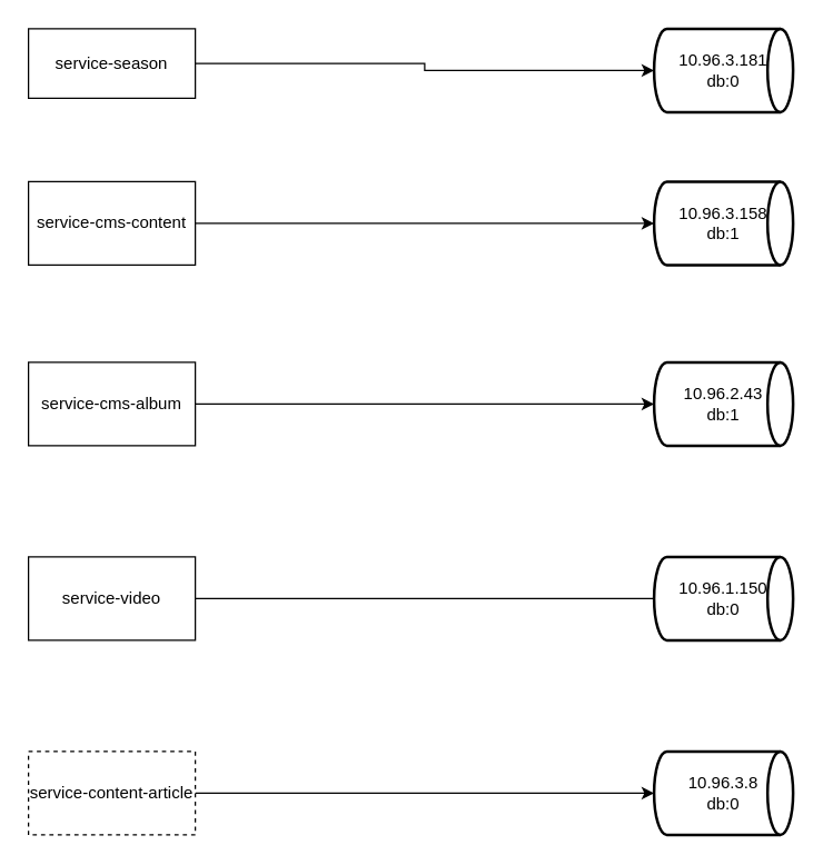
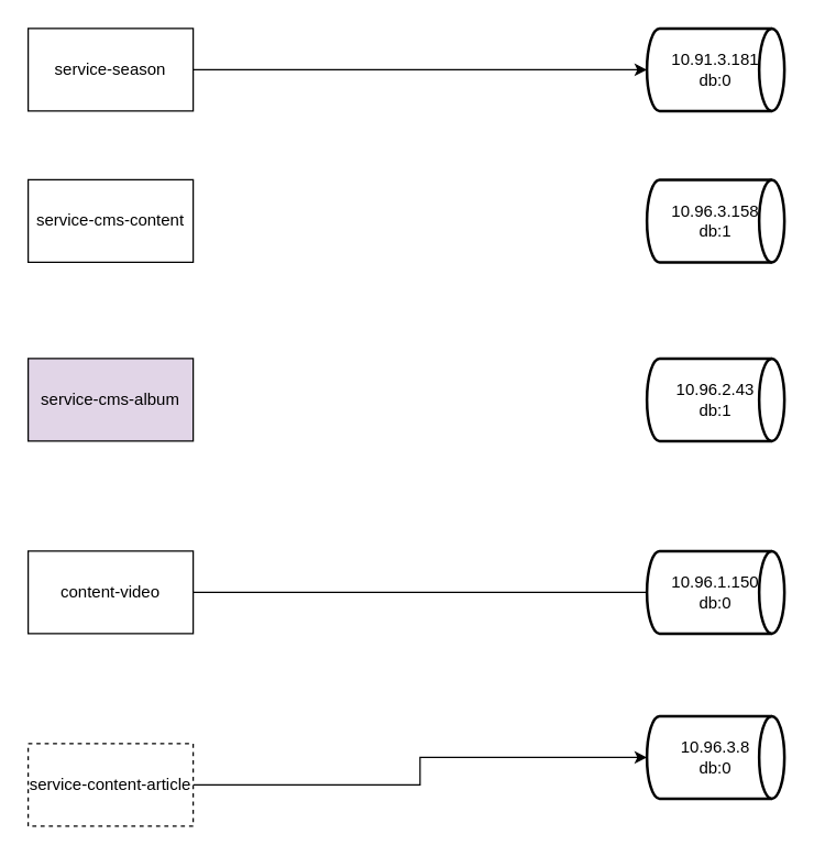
  <mxCell id="0" />
  <mxCell id="1" parent="0" />
- <mxCell id="2" value="10.96.3.181&lt;br&gt;db:0" style="strokeWidth=2;html=1;shape=mxgraph.flowchart.direct_data;whiteSpace=wrap;" vertex="1" parent="1"><mxGeometry x="470" y="20" width="100" height="60" as="geometry" /></mxCell>
+ <mxCell id="2" value="10.91.3.181&lt;br&gt;db:0" style="strokeWidth=2;html=1;shape=mxgraph.flowchart.direct_data;whiteSpace=wrap;" vertex="1" parent="1"><mxGeometry x="470" y="20" width="100" height="60" as="geometry" /></mxCell>
  <mxCell id="3" value="10.96.1.150&lt;br&gt;db:0" style="strokeWidth=2;html=1;shape=mxgraph.flowchart.direct_data;whiteSpace=wrap;" vertex="1" parent="1"><mxGeometry x="470" y="400" width="100" height="60" as="geometry" /></mxCell>
  <mxCell id="4" style="edgeStyle=orthogonalEdgeStyle;rounded=0;orthogonalLoop=1;jettySize=auto;html=1;entryX=0;entryY=0.5;entryDx=0;entryDy=0;entryPerimeter=0;" edge="1" parent="1" source="5" target="2"><mxGeometry relative="1" as="geometry" /></mxCell>
- <mxCell id="5" value="service-season" style="rounded=0;whiteSpace=wrap;html=1;" vertex="1" parent="1"><mxGeometry x="20" y="20" width="120" height="50" as="geometry" /></mxCell>
+ <mxCell id="5" value="service-season" style="rounded=0;whiteSpace=wrap;html=1;" vertex="1" parent="1"><mxGeometry x="20" y="20" width="120" height="60" as="geometry" /></mxCell>
  <mxCell id="6" value="10.96.3.158&lt;br&gt;db:1" style="strokeWidth=2;html=1;shape=mxgraph.flowchart.direct_data;whiteSpace=wrap;" vertex="1" parent="1"><mxGeometry x="470" y="130" width="100" height="60" as="geometry" /></mxCell>
  <mxCell id="7" style="edgeStyle=orthogonalEdgeStyle;rounded=0;orthogonalLoop=1;jettySize=auto;html=1;endArrow=none;" edge="1" parent="1" source="8" target="3"><mxGeometry relative="1" as="geometry" /></mxCell>
- <mxCell id="8" value="service-video" style="rounded=0;whiteSpace=wrap;html=1;" vertex="1" parent="1"><mxGeometry x="20" y="400" width="120" height="60" as="geometry" /></mxCell>
- <mxCell id="9" style="edgeStyle=orthogonalEdgeStyle;rounded=0;orthogonalLoop=1;jettySize=auto;html=1;entryX=0;entryY=0.5;entryDx=0;entryDy=0;entryPerimeter=0;" edge="1" parent="1" source="10" target="6"><mxGeometry relative="1" as="geometry" /></mxCell>
+ <mxCell id="8" value="content-video" style="rounded=0;whiteSpace=wrap;html=1;" vertex="1" parent="1"><mxGeometry x="20" y="400" width="120" height="60" as="geometry" /></mxCell>
  <mxCell id="10" value="service-cms-content" style="rounded=0;whiteSpace=wrap;html=1;" vertex="1" parent="1"><mxGeometry x="20" y="130" width="120" height="60" as="geometry" /></mxCell>
  <mxCell id="11" value="10.96.2.43&lt;br&gt;db:1" style="strokeWidth=2;html=1;shape=mxgraph.flowchart.direct_data;whiteSpace=wrap;" vertex="1" parent="1"><mxGeometry x="470" y="260" width="100" height="60" as="geometry" /></mxCell>
- <mxCell id="12" style="edgeStyle=orthogonalEdgeStyle;rounded=0;orthogonalLoop=1;jettySize=auto;html=1;" edge="1" parent="1" source="13" target="11"><mxGeometry relative="1" as="geometry" /></mxCell>
- <mxCell id="13" value="service-cms-album" style="rounded=0;whiteSpace=wrap;html=1;" vertex="1" parent="1"><mxGeometry x="20" y="260" width="120" height="60" as="geometry" /></mxCell>
- <mxCell id="14" value="10.96.3.8&lt;br&gt;db:0" style="strokeWidth=2;html=1;shape=mxgraph.flowchart.direct_data;whiteSpace=wrap;" vertex="1" parent="1"><mxGeometry x="470" y="540" width="100" height="60" as="geometry" /></mxCell>
+ <mxCell id="13" value="service-cms-album" style="rounded=0;whiteSpace=wrap;html=1;fillColor=#e1d5e7;" vertex="1" parent="1"><mxGeometry x="20" y="260" width="120" height="60" as="geometry" /></mxCell>
+ <mxCell id="14" value="10.96.3.8&lt;br&gt;db:0" style="strokeWidth=2;html=1;shape=mxgraph.flowchart.direct_data;whiteSpace=wrap;" vertex="1" parent="1"><mxGeometry x="470" y="520" width="100" height="60" as="geometry" /></mxCell>
  <mxCell id="15" style="edgeStyle=orthogonalEdgeStyle;rounded=0;orthogonalLoop=1;jettySize=auto;html=1;" edge="1" parent="1" source="16" target="14"><mxGeometry relative="1" as="geometry" /></mxCell>
  <mxCell id="16" value="service-content-article" style="rounded=0;whiteSpace=wrap;html=1;dashed=1;" vertex="1" parent="1"><mxGeometry x="20" y="540" width="120" height="60" as="geometry" /></mxCell>
